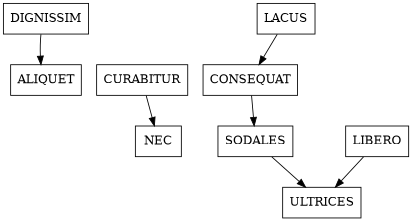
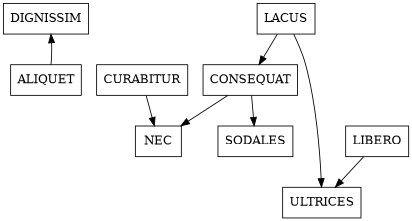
  digraph {
    node [shape=box]
    DIGNISSIM
    ALIQUET
    CONSEQUAT
    NEC
    SODALES
    LACUS
    ULTRICES
    CURABITUR
    LIBERO
-   DIGNISSIM -> ALIQUET
+   ALIQUET -> DIGNISSIM
+   CONSEQUAT -> NEC
    CONSEQUAT -> SODALES
    LACUS -> CONSEQUAT
-   SODALES -> ULTRICES
+   LACUS -> ULTRICES
    CURABITUR -> NEC
    LIBERO -> ULTRICES
  }
